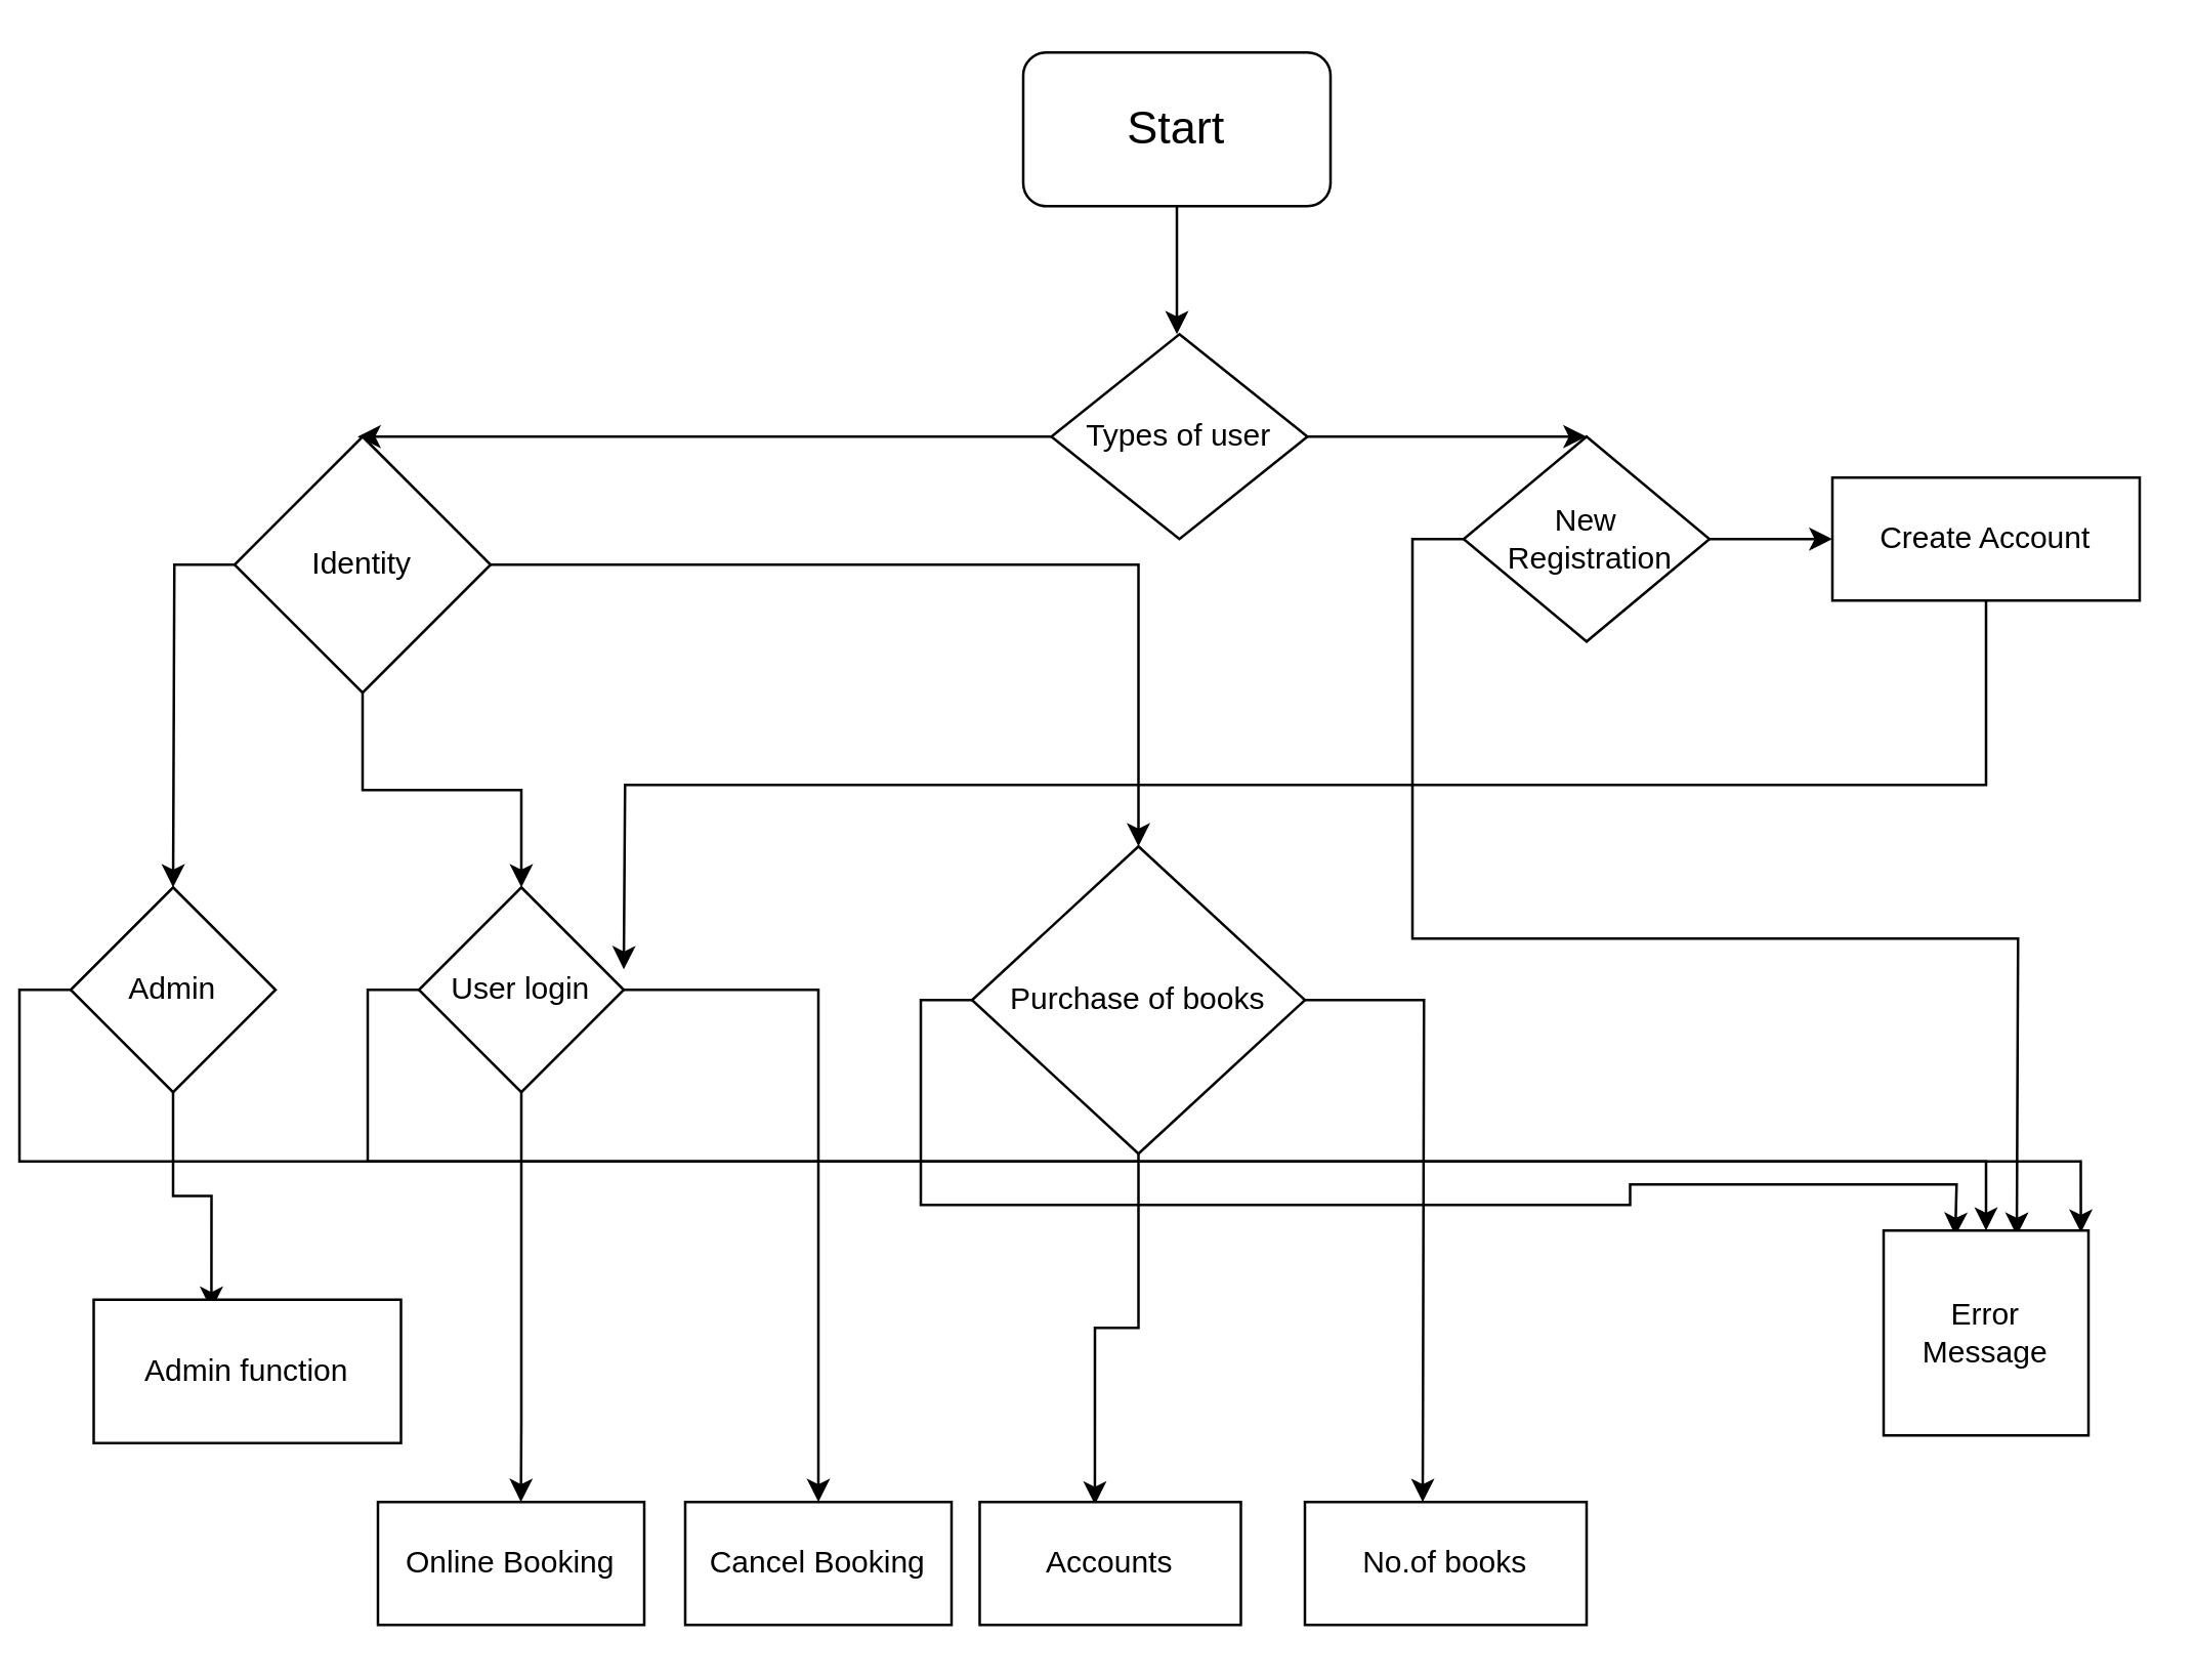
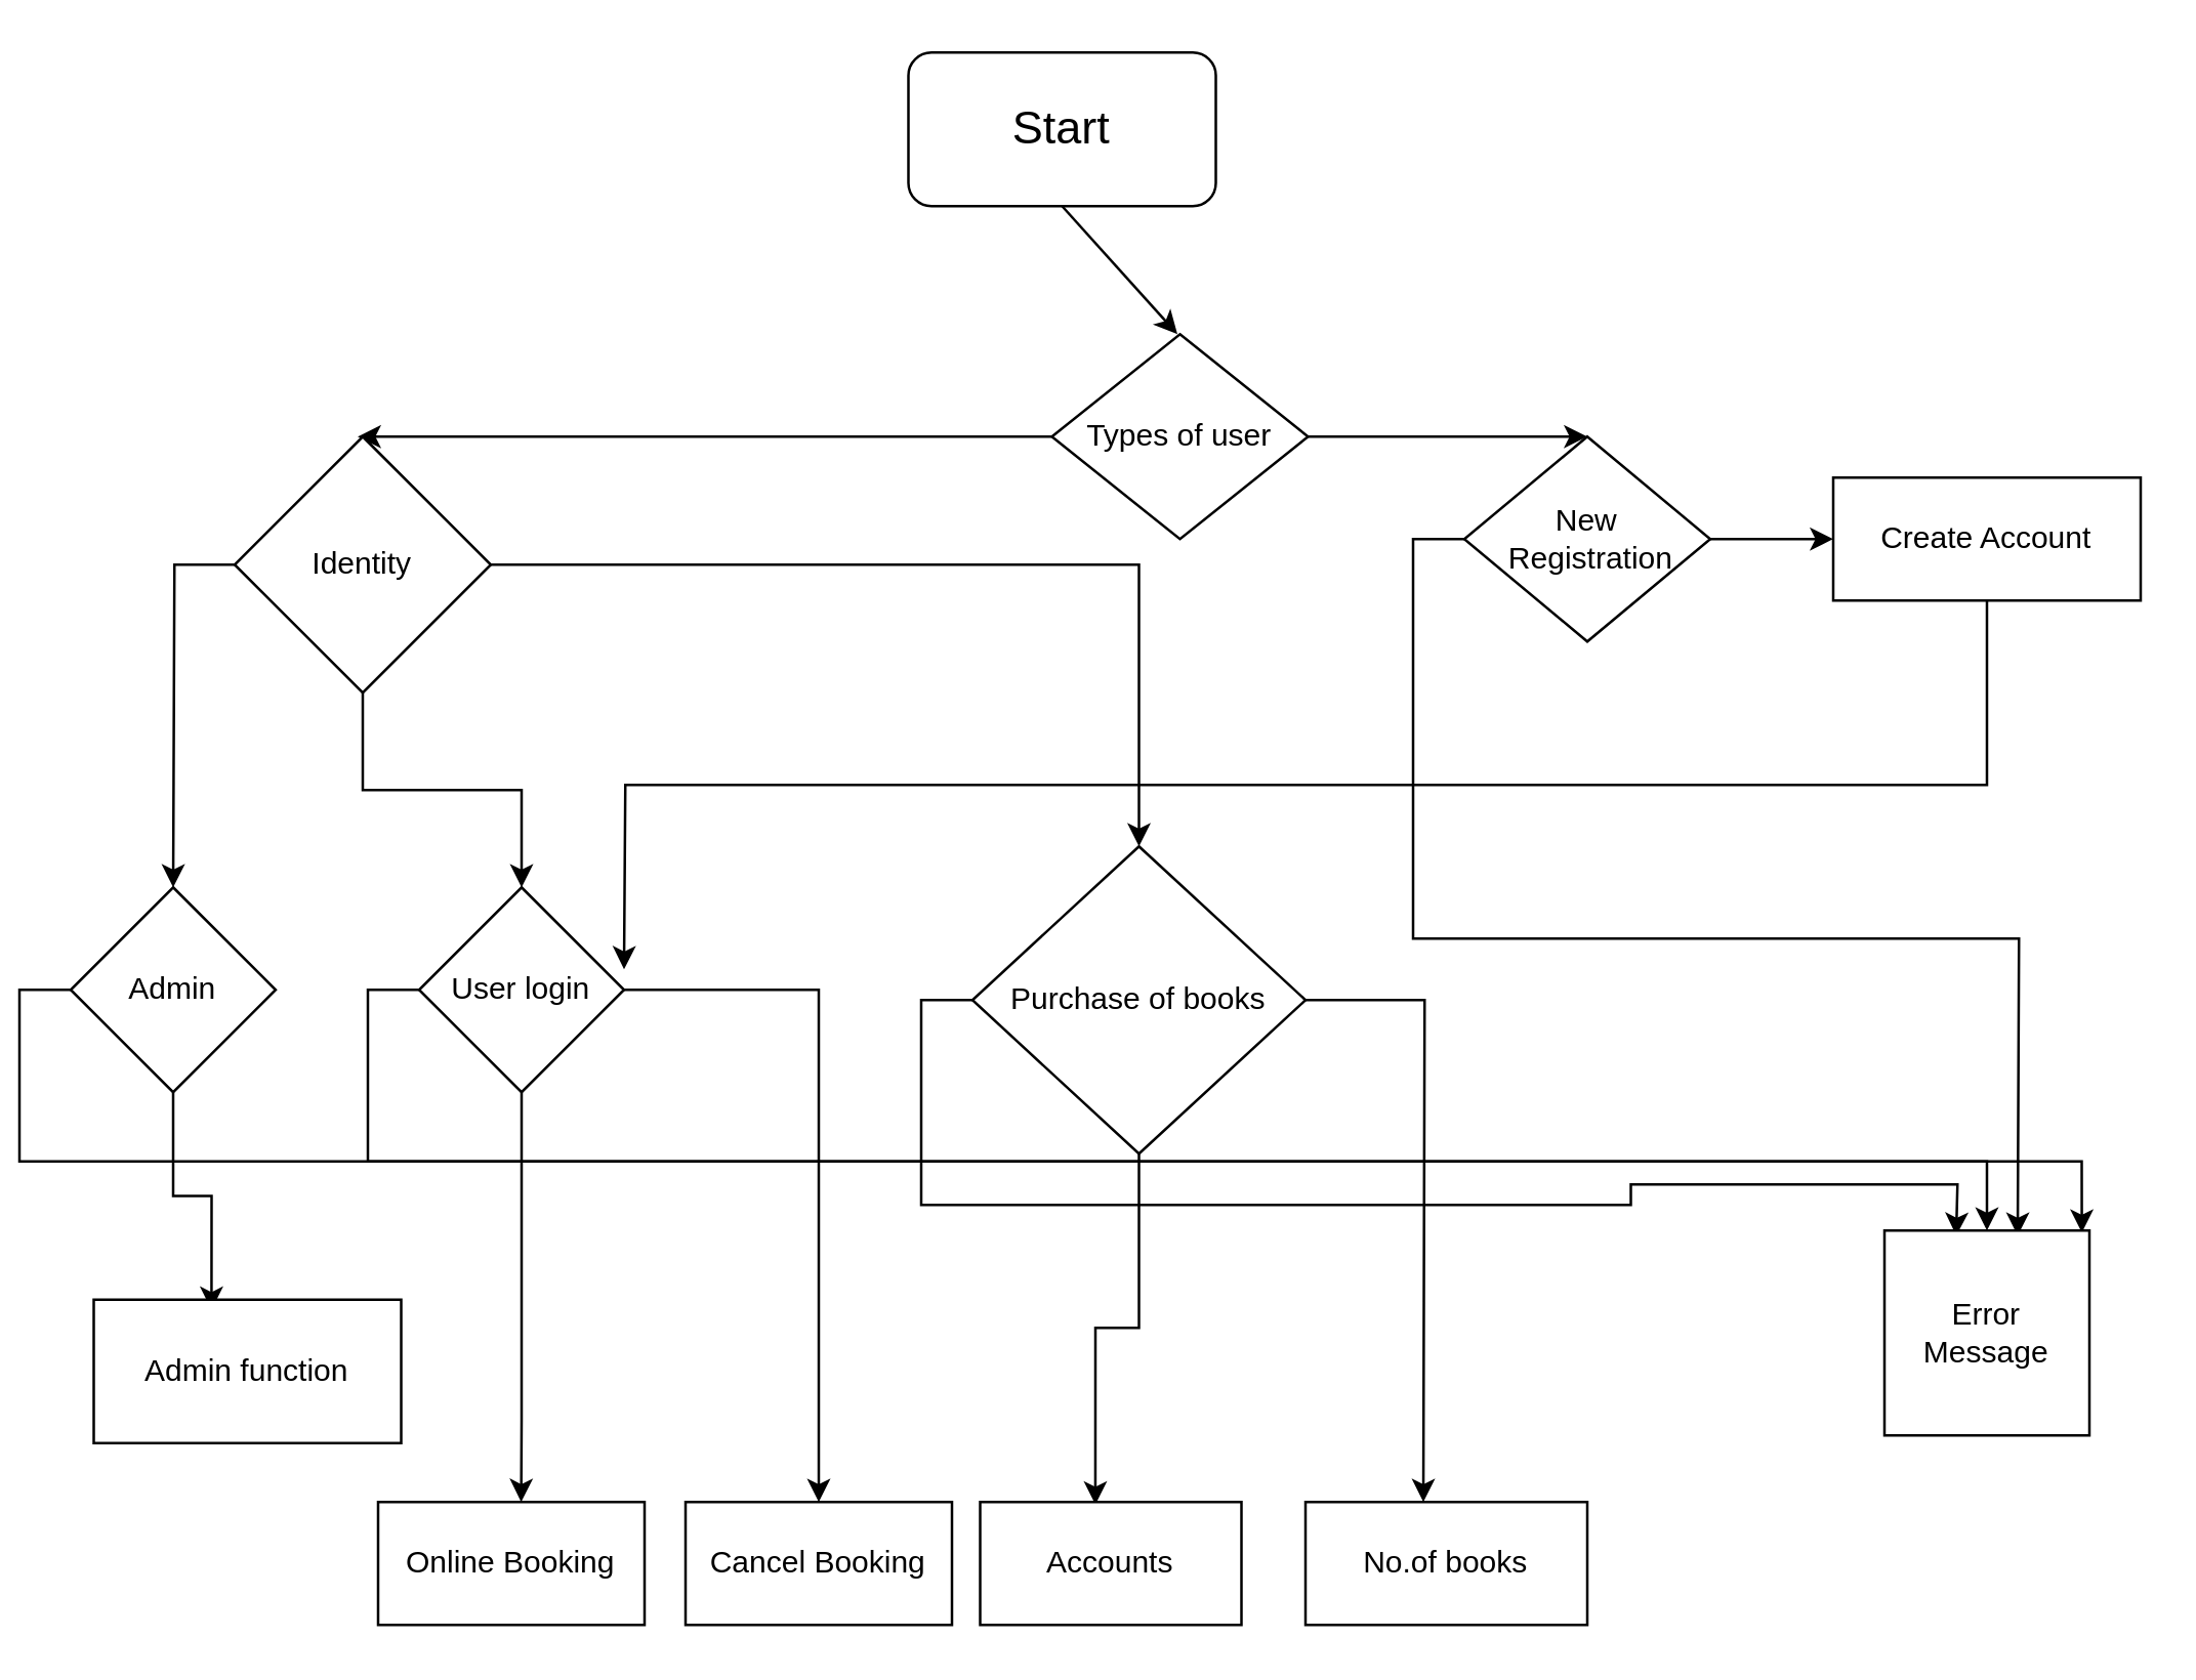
  <mxCell id="0" />
  <mxCell id="1" parent="0" />
- <mxCell id="2" value="&lt;font style=&quot;font-size: 18px&quot;&gt;Start&lt;/font&gt;" style="rounded=1;whiteSpace=wrap;html=1;" vertex="1" parent="1"><mxGeometry x="392" y="20" width="120" height="60" as="geometry" /></mxCell>
+ <mxCell id="2" value="&lt;font style=&quot;font-size: 18px&quot;&gt;Start&lt;/font&gt;" style="rounded=1;whiteSpace=wrap;html=1;" vertex="1" parent="1"><mxGeometry x="347" y="20" width="120" height="60" as="geometry" /></mxCell>
  <mxCell id="3" value="" style="endArrow=classic;html=1;exitX=0.5;exitY=1;exitDx=0;exitDy=0;" edge="1" parent="1" source="2"><mxGeometry width="50" height="50" relative="1" as="geometry"><mxPoint x="392" y="180" as="sourcePoint" /><mxPoint x="452" y="130" as="targetPoint" /></mxGeometry></mxCell>
  <mxCell id="4" style="edgeStyle=orthogonalEdgeStyle;rounded=0;orthogonalLoop=1;jettySize=auto;html=1;exitX=1;exitY=0.5;exitDx=0;exitDy=0;" edge="1" parent="1" source="6"><mxGeometry relative="1" as="geometry"><mxPoint x="612" y="170" as="targetPoint" /></mxGeometry></mxCell>
  <mxCell id="5" style="edgeStyle=orthogonalEdgeStyle;rounded=0;orthogonalLoop=1;jettySize=auto;html=1;exitX=0;exitY=0.5;exitDx=0;exitDy=0;" edge="1" parent="1" source="6"><mxGeometry relative="1" as="geometry"><mxPoint x="132" y="170" as="targetPoint" /></mxGeometry></mxCell>
  <mxCell id="6" value="Types of user&lt;br&gt;" style="rhombus;whiteSpace=wrap;html=1;" vertex="1" parent="1"><mxGeometry x="403" y="130" width="100" height="80" as="geometry" /></mxCell>
  <mxCell id="7" style="edgeStyle=orthogonalEdgeStyle;rounded=0;orthogonalLoop=1;jettySize=auto;html=1;exitX=0;exitY=0.5;exitDx=0;exitDy=0;" edge="1" parent="1" source="10"><mxGeometry relative="1" as="geometry"><mxPoint x="60" y="346" as="targetPoint" /></mxGeometry></mxCell>
  <mxCell id="8" style="edgeStyle=orthogonalEdgeStyle;rounded=0;orthogonalLoop=1;jettySize=auto;html=1;exitX=0.5;exitY=1;exitDx=0;exitDy=0;entryX=0.5;entryY=0;entryDx=0;entryDy=0;" edge="1" parent="1" source="10" target="18"><mxGeometry relative="1" as="geometry" /></mxCell>
  <mxCell id="9" style="edgeStyle=orthogonalEdgeStyle;rounded=0;orthogonalLoop=1;jettySize=auto;html=1;exitX=1;exitY=0.5;exitDx=0;exitDy=0;entryX=0.5;entryY=0;entryDx=0;entryDy=0;" edge="1" parent="1" source="10" target="24"><mxGeometry relative="1" as="geometry" /></mxCell>
  <mxCell id="10" value="Identity&lt;br&gt;" style="rhombus;whiteSpace=wrap;html=1;" vertex="1" parent="1"><mxGeometry x="84" y="170" width="100" height="100" as="geometry" /></mxCell>
  <mxCell id="11" style="edgeStyle=orthogonalEdgeStyle;rounded=0;orthogonalLoop=1;jettySize=auto;html=1;exitX=0.5;exitY=1;exitDx=0;exitDy=0;entryX=0.383;entryY=0.071;entryDx=0;entryDy=0;entryPerimeter=0;" edge="1" parent="1" source="13" target="14"><mxGeometry relative="1" as="geometry" /></mxCell>
  <mxCell id="12" style="edgeStyle=orthogonalEdgeStyle;rounded=0;orthogonalLoop=1;jettySize=auto;html=1;exitX=0;exitY=0.5;exitDx=0;exitDy=0;entryX=0.963;entryY=0.01;entryDx=0;entryDy=0;entryPerimeter=0;" edge="1" parent="1" source="13" target="32"><mxGeometry relative="1" as="geometry"><mxPoint x="836" y="482" as="targetPoint" /></mxGeometry></mxCell>
  <mxCell id="13" value="Admin&lt;br&gt;" style="rhombus;whiteSpace=wrap;html=1;" vertex="1" parent="1"><mxGeometry x="20" y="346" width="80" height="80" as="geometry" /></mxCell>
  <mxCell id="14" value="Admin function&lt;br&gt;" style="rounded=0;whiteSpace=wrap;html=1;" vertex="1" parent="1"><mxGeometry x="29" y="507" width="120" height="56" as="geometry" /></mxCell>
  <mxCell id="15" style="edgeStyle=orthogonalEdgeStyle;rounded=0;orthogonalLoop=1;jettySize=auto;html=1;exitX=0.5;exitY=1;exitDx=0;exitDy=0;" edge="1" parent="1" source="18"><mxGeometry relative="1" as="geometry"><mxPoint x="195.833" y="586" as="targetPoint" /><Array as="points"><mxPoint x="196" y="554" /><mxPoint x="196" y="554" /></Array></mxGeometry></mxCell>
  <mxCell id="16" style="edgeStyle=orthogonalEdgeStyle;rounded=0;orthogonalLoop=1;jettySize=auto;html=1;exitX=1;exitY=0.5;exitDx=0;exitDy=0;entryX=0.5;entryY=0;entryDx=0;entryDy=0;" edge="1" parent="1" source="18" target="20"><mxGeometry relative="1" as="geometry" /></mxCell>
  <mxCell id="17" style="edgeStyle=orthogonalEdgeStyle;rounded=0;orthogonalLoop=1;jettySize=auto;html=1;exitX=0;exitY=0.5;exitDx=0;exitDy=0;" edge="1" parent="1" source="18" target="32"><mxGeometry relative="1" as="geometry"><mxPoint x="708" y="482" as="targetPoint" /><Array as="points"><mxPoint x="136" y="386" /><mxPoint x="136" y="453" /><mxPoint x="768" y="453" /></Array></mxGeometry></mxCell>
  <mxCell id="18" value="User login&lt;br&gt;" style="rhombus;whiteSpace=wrap;html=1;" vertex="1" parent="1"><mxGeometry x="156" y="346" width="80" height="80" as="geometry" /></mxCell>
  <mxCell id="19" value="Online Booking&lt;br&gt;" style="rounded=0;whiteSpace=wrap;html=1;" vertex="1" parent="1"><mxGeometry x="140" y="586" width="104" height="48" as="geometry" /></mxCell>
  <mxCell id="20" value="Cancel Booking&lt;br&gt;" style="rounded=0;whiteSpace=wrap;html=1;" vertex="1" parent="1"><mxGeometry x="260" y="586" width="104" height="48" as="geometry" /></mxCell>
  <mxCell id="21" style="edgeStyle=orthogonalEdgeStyle;rounded=0;orthogonalLoop=1;jettySize=auto;html=1;exitX=1;exitY=0.5;exitDx=0;exitDy=0;" edge="1" parent="1" source="24"><mxGeometry relative="1" as="geometry"><mxPoint x="548" y="586" as="targetPoint" /></mxGeometry></mxCell>
  <mxCell id="22" style="edgeStyle=orthogonalEdgeStyle;rounded=0;orthogonalLoop=1;jettySize=auto;html=1;exitX=0;exitY=0.5;exitDx=0;exitDy=0;" edge="1" parent="1" source="24"><mxGeometry relative="1" as="geometry"><mxPoint x="756" y="482" as="targetPoint" /></mxGeometry></mxCell>
  <mxCell id="23" style="edgeStyle=orthogonalEdgeStyle;rounded=0;orthogonalLoop=1;jettySize=auto;html=1;exitX=0.5;exitY=1;exitDx=0;exitDy=0;entryX=0.441;entryY=0.021;entryDx=0;entryDy=0;entryPerimeter=0;" edge="1" parent="1" source="24" target="25"><mxGeometry relative="1" as="geometry" /></mxCell>
  <mxCell id="24" value="Purchase of books&lt;br&gt;" style="rhombus;whiteSpace=wrap;html=1;" vertex="1" parent="1"><mxGeometry x="372" y="330" width="130" height="120" as="geometry" /></mxCell>
  <mxCell id="25" value="Accounts&lt;br&gt;" style="rounded=0;whiteSpace=wrap;html=1;" vertex="1" parent="1"><mxGeometry x="375" y="586" width="102" height="48" as="geometry" /></mxCell>
  <mxCell id="26" value="No.of books&lt;br&gt;" style="rounded=0;whiteSpace=wrap;html=1;" vertex="1" parent="1"><mxGeometry x="502" y="586" width="110" height="48" as="geometry" /></mxCell>
  <mxCell id="27" style="edgeStyle=orthogonalEdgeStyle;rounded=0;orthogonalLoop=1;jettySize=auto;html=1;exitX=1;exitY=0.5;exitDx=0;exitDy=0;" edge="1" parent="1" source="29"><mxGeometry relative="1" as="geometry"><mxPoint x="708" y="210" as="targetPoint" /></mxGeometry></mxCell>
  <mxCell id="28" style="edgeStyle=orthogonalEdgeStyle;rounded=0;orthogonalLoop=1;jettySize=auto;html=1;exitX=0;exitY=0.5;exitDx=0;exitDy=0;" edge="1" parent="1" source="29"><mxGeometry relative="1" as="geometry"><mxPoint x="780" y="482" as="targetPoint" /></mxGeometry></mxCell>
  <mxCell id="29" value="New&lt;br&gt;&amp;nbsp;Registration&lt;br&gt;" style="rhombus;whiteSpace=wrap;html=1;" vertex="1" parent="1"><mxGeometry x="564" y="170" width="96" height="80" as="geometry" /></mxCell>
  <mxCell id="30" style="edgeStyle=orthogonalEdgeStyle;rounded=0;orthogonalLoop=1;jettySize=auto;html=1;exitX=0.5;exitY=1;exitDx=0;exitDy=0;" edge="1" parent="1" source="31"><mxGeometry relative="1" as="geometry"><mxPoint x="236" y="378" as="targetPoint" /></mxGeometry></mxCell>
  <mxCell id="31" value="Create Account&lt;br&gt;" style="rounded=0;whiteSpace=wrap;html=1;" vertex="1" parent="1"><mxGeometry x="708" y="186" width="120" height="48" as="geometry" /></mxCell>
  <mxCell id="32" value="Error&lt;br&gt;Message&lt;br&gt;" style="whiteSpace=wrap;html=1;aspect=fixed;" vertex="1" parent="1"><mxGeometry x="728" y="480" width="80" height="80" as="geometry" /></mxCell>
